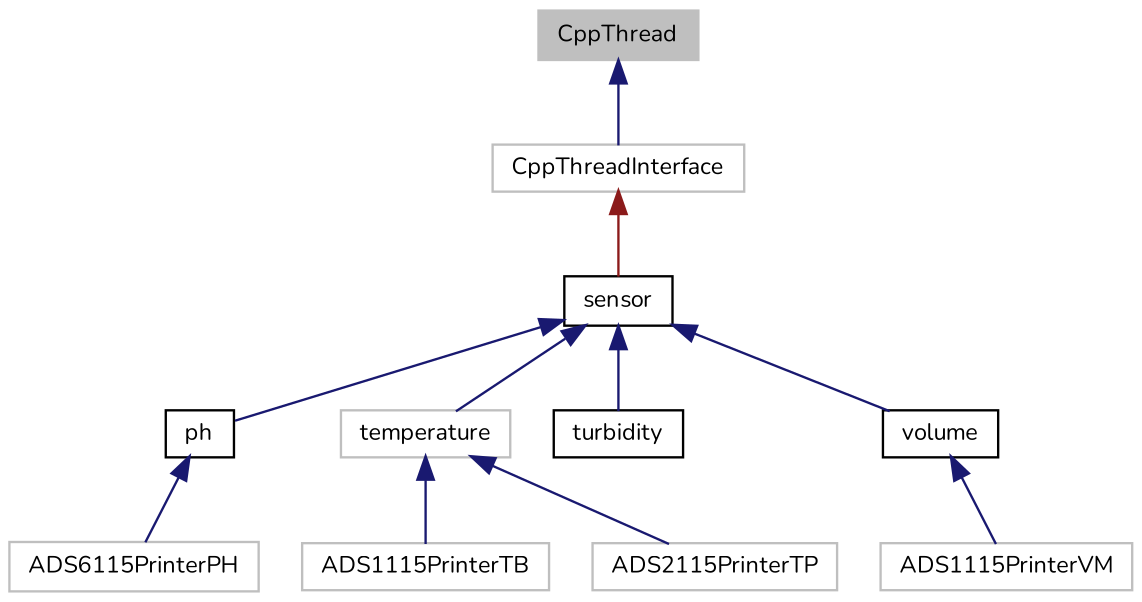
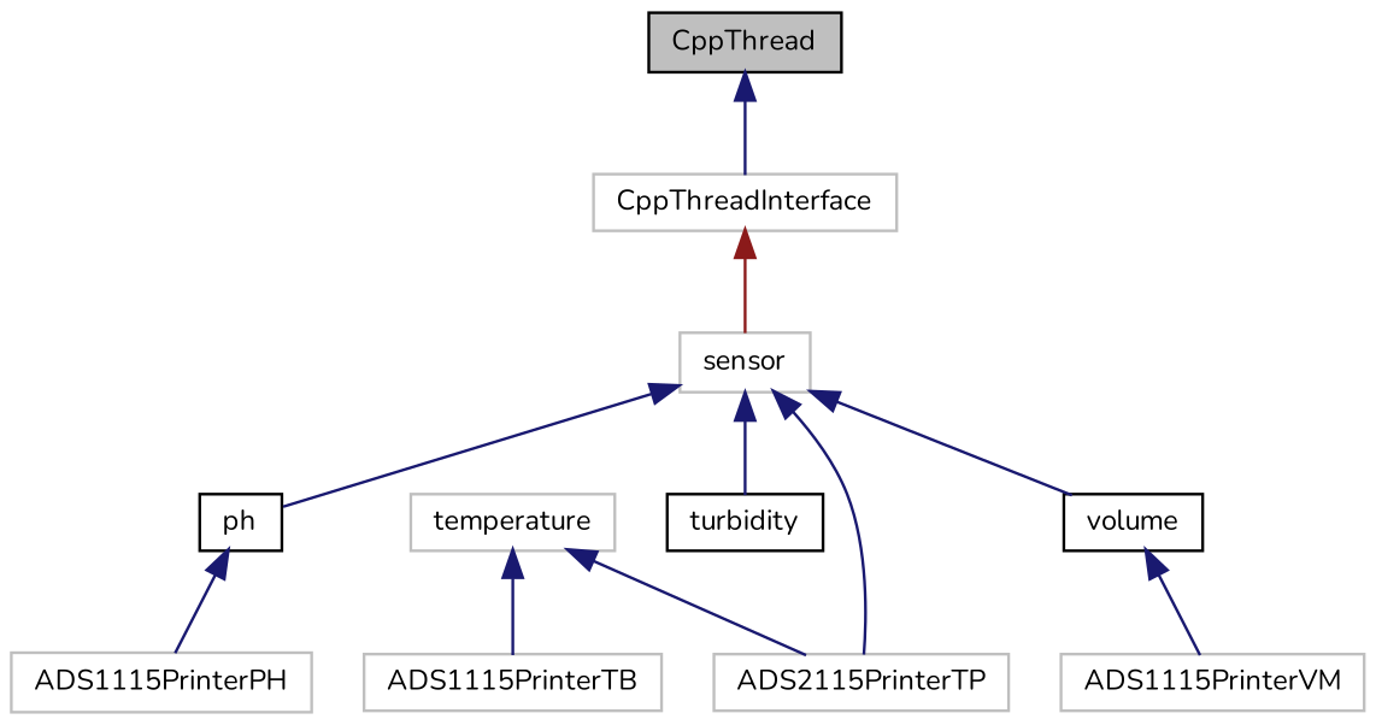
  digraph {
    fontname=Nunito
    node [color=grey75 fillcolor=white fontname=Nunito fontsize=10 shape=record style=filled]
    edge [color=midnightblue dir=back fontname=Nunito fontsize=10 labelfontname=Helvetica labelfontsize=10 style=solid]
-   n1 [fillcolor=grey75 fontcolor=black height=0.2 label=CppThread width=0.4]
+   n1 [color=black fillcolor=grey75 fontcolor=black height=0.2 label=CppThread width=0.4]
    n2 [height=0.2 label=CppThreadInterface width=0.4]
-   n3 [color=black height=0.2 label=sensor width=0.4]
+   n3 [height=0.2 label=sensor width=0.4]
    n4 [color=black height=0.2 label=ph width=0.4]
    n5 [height=0.2 label=temperature width=0.4]
    n6 [color=black height=0.2 label=turbidity width=0.4]
    n7 [color=black height=0.2 label=volume width=0.4]
-   n8 [height=0.2 label=ADS6115PrinterPH width=0.4]
+   n8 [height=0.2 label=ADS1115PrinterPH width=0.4]
    n9 [height=0.2 label=ADS2115PrinterTP width=0.4]
    n10 [height=0.2 label=ADS1115PrinterTB width=0.4]
    n11 [height=0.2 label=ADS1115PrinterVM width=0.4]
    n1 -> n2
    n2 -> n3 [color=firebrick4]
    n3 -> n4
-   n3 -> n5
+   n3 -> n9
    n3 -> n6
    n3 -> n7
    n4 -> n8
    n5 -> n9
    n5 -> n10
    n7 -> n11
  }
